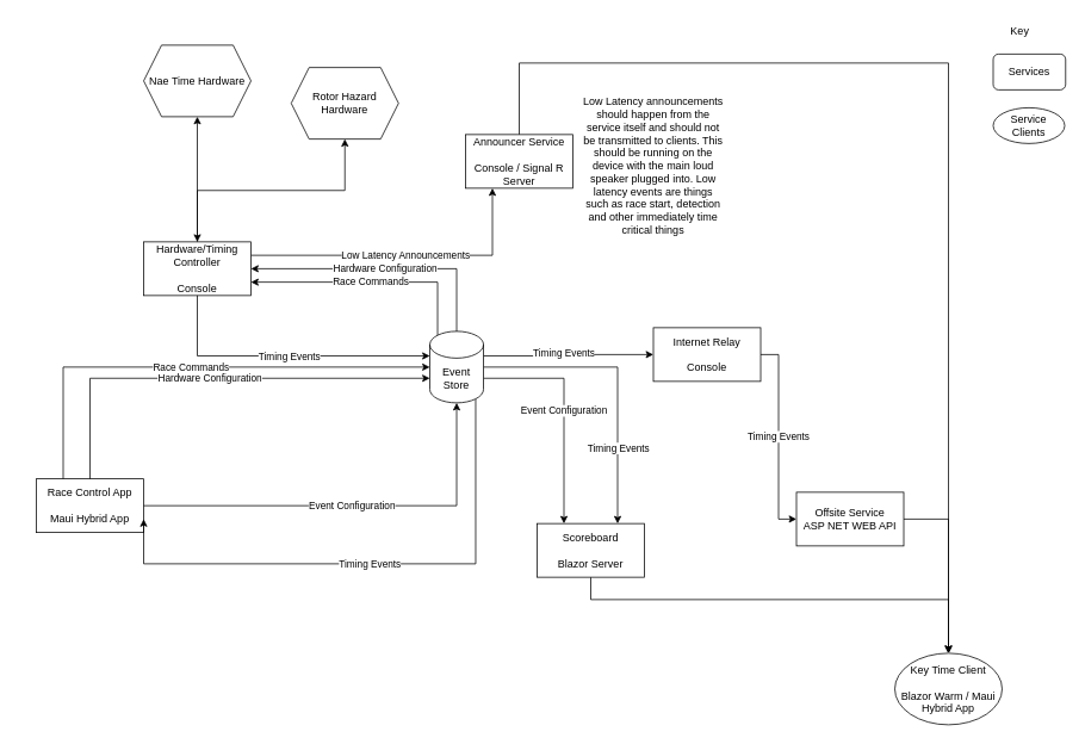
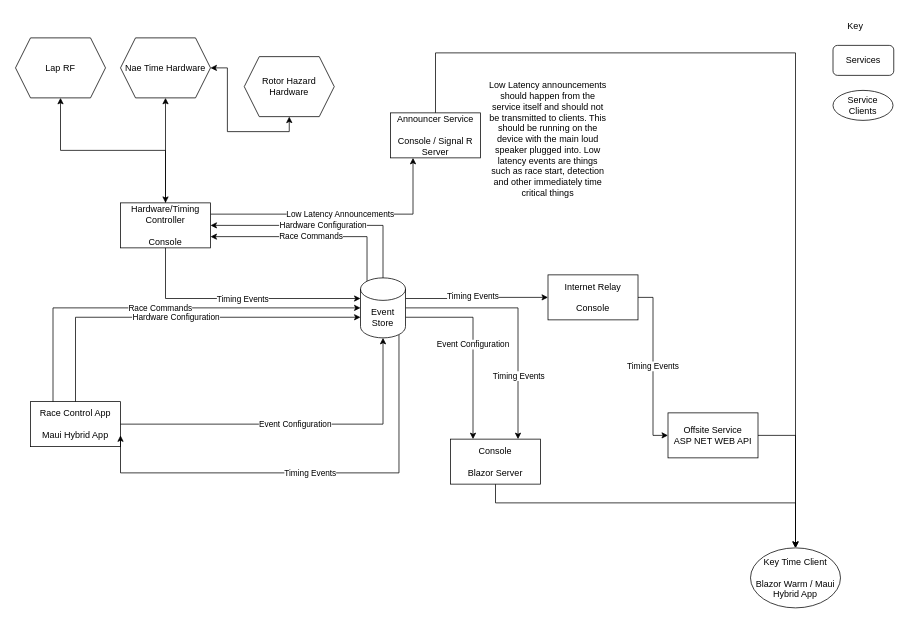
  <mxCell id="0" />
  <mxCell id="1" parent="0" />
- <mxCell id="3" style="edgeStyle=orthogonalEdgeStyle;rounded=0;orthogonalLoop=1;jettySize=auto;html=1;exitX=0.5;exitY=1;exitDx=0;exitDy=0;entryX=0.5;entryY=0;entryDx=0;entryDy=0;startArrow=classic;startFill=1;" edge="1" parent="1" source="35" target="7"><mxGeometry relative="1" as="geometry"><mxPoint x="330" y="160" as="sourcePoint" /></mxGeometry></mxCell>
+ <mxCell id="2" style="edgeStyle=orthogonalEdgeStyle;rounded=0;orthogonalLoop=1;jettySize=auto;html=1;exitX=0.5;exitY=1;exitDx=0;exitDy=0;entryX=0.5;entryY=0;entryDx=0;entryDy=0;startArrow=classic;startFill=1;" edge="1" parent="1" source="34" target="7"><mxGeometry relative="1" as="geometry" /></mxCell>
+ <mxCell id="3" style="edgeStyle=orthogonalEdgeStyle;rounded=0;orthogonalLoop=1;jettySize=auto;html=1;exitX=0.5;exitY=1;exitDx=0;exitDy=0;startArrow=classic;startFill=1;" edge="1" parent="1" source="35" target="36"><mxGeometry relative="1" as="geometry"><mxPoint x="330" y="160" as="sourcePoint" /></mxGeometry></mxCell>
  <mxCell id="4" value="Race Control App&lt;br&gt;&lt;br&gt;Maui Hybrid App" style="rounded=0;whiteSpace=wrap;html=1;" vertex="1" parent="1"><mxGeometry x="40" y="535" width="120" height="60" as="geometry" /></mxCell>
  <mxCell id="5" value="Low Latency Announcements" style="edgeStyle=orthogonalEdgeStyle;rounded=0;orthogonalLoop=1;jettySize=auto;html=1;exitX=1;exitY=0.25;exitDx=0;exitDy=0;entryX=0.25;entryY=1;entryDx=0;entryDy=0;" edge="1" parent="1" source="7" target="22"><mxGeometry relative="1" as="geometry" /></mxCell>
  <mxCell id="6" style="edgeStyle=orthogonalEdgeStyle;rounded=0;orthogonalLoop=1;jettySize=auto;html=1;exitX=0.5;exitY=0;exitDx=0;exitDy=0;entryX=0.5;entryY=1;entryDx=0;entryDy=0;" edge="1" parent="1" source="7" target="36"><mxGeometry relative="1" as="geometry" /></mxCell>
  <mxCell id="7" value="Hardware/Timing Controller&lt;br&gt;&lt;br&gt;Console" style="rounded=0;whiteSpace=wrap;html=1;" vertex="1" parent="1"><mxGeometry x="160" y="270" width="120" height="60" as="geometry" /></mxCell>
  <mxCell id="8" value="Hardware Configuration&lt;br&gt;" style="edgeStyle=orthogonalEdgeStyle;rounded=0;orthogonalLoop=1;jettySize=auto;html=1;exitX=0.5;exitY=0;exitDx=0;exitDy=0;exitPerimeter=0;entryX=1;entryY=0.5;entryDx=0;entryDy=0;" edge="1" parent="1" source="16" target="7"><mxGeometry relative="1" as="geometry" /></mxCell>
  <mxCell id="9" style="edgeStyle=orthogonalEdgeStyle;rounded=0;orthogonalLoop=1;jettySize=auto;html=1;exitX=1;exitY=0.5;exitDx=0;exitDy=0;exitPerimeter=0;entryX=0.75;entryY=0;entryDx=0;entryDy=0;" edge="1" parent="1" source="16" target="18"><mxGeometry relative="1" as="geometry" /></mxCell>
  <mxCell id="10" value="Timing Events" style="edgeLabel;html=1;align=center;verticalAlign=middle;resizable=0;points=[];" vertex="1" connectable="0" parent="9"><mxGeometry x="0.029" y="1" relative="1" as="geometry"><mxPoint x="-1" y="73" as="offset" /></mxGeometry></mxCell>
  <mxCell id="11" style="edgeStyle=orthogonalEdgeStyle;rounded=0;orthogonalLoop=1;jettySize=auto;html=1;exitX=1;exitY=0;exitDx=0;exitDy=27.5;exitPerimeter=0;entryX=0;entryY=0.5;entryDx=0;entryDy=0;" edge="1" parent="1" source="16" target="27"><mxGeometry relative="1" as="geometry" /></mxCell>
  <mxCell id="12" value="Timing Events" style="edgeLabel;html=1;align=center;verticalAlign=middle;resizable=0;points=[];" vertex="1" connectable="0" parent="11"><mxGeometry x="-0.071" y="4" relative="1" as="geometry"><mxPoint as="offset" /></mxGeometry></mxCell>
  <mxCell id="13" value="Timing Events&lt;br&gt;" style="edgeStyle=orthogonalEdgeStyle;rounded=0;orthogonalLoop=1;jettySize=auto;html=1;exitX=0.855;exitY=1;exitDx=0;exitDy=-4.35;exitPerimeter=0;entryX=1;entryY=0.75;entryDx=0;entryDy=0;" edge="1" parent="1" source="16" target="4"><mxGeometry relative="1" as="geometry"><Array as="points"><mxPoint x="531" y="630" /></Array></mxGeometry></mxCell>
  <mxCell id="14" value="Event Configuration&lt;br&gt;" style="edgeStyle=orthogonalEdgeStyle;rounded=0;orthogonalLoop=1;jettySize=auto;html=1;exitX=1;exitY=0;exitDx=0;exitDy=52.5;exitPerimeter=0;entryX=0.25;entryY=0;entryDx=0;entryDy=0;" edge="1" parent="1" source="16" target="18"><mxGeometry relative="1" as="geometry" /></mxCell>
  <mxCell id="15" value="Race Commands" style="edgeStyle=orthogonalEdgeStyle;rounded=0;orthogonalLoop=1;jettySize=auto;html=1;exitX=0.145;exitY=0;exitDx=0;exitDy=4.35;exitPerimeter=0;entryX=1;entryY=0.75;entryDx=0;entryDy=0;" edge="1" parent="1" source="16" target="7"><mxGeometry relative="1" as="geometry"><Array as="points"><mxPoint x="489" y="315" /></Array></mxGeometry></mxCell>
  <mxCell id="16" value="Event Store" style="shape=cylinder3;whiteSpace=wrap;html=1;boundedLbl=1;backgroundOutline=1;size=15;" vertex="1" parent="1"><mxGeometry x="480" y="370" width="60" height="80" as="geometry" /></mxCell>
  <mxCell id="17" style="edgeStyle=orthogonalEdgeStyle;rounded=0;orthogonalLoop=1;jettySize=auto;html=1;exitX=0.5;exitY=1;exitDx=0;exitDy=0;entryX=0.5;entryY=0;entryDx=0;entryDy=0;" edge="1" parent="1" source="18" target="37"><mxGeometry relative="1" as="geometry"><Array as="points"><mxPoint x="660" y="670" /><mxPoint x="1060" y="670" /></Array></mxGeometry></mxCell>
- <mxCell id="18" value="Scoreboard&lt;br&gt;&lt;br&gt;Blazor Server" style="rounded=0;whiteSpace=wrap;html=1;" vertex="1" parent="1"><mxGeometry x="600" y="585" width="120" height="60" as="geometry" /></mxCell>
+ <mxCell id="18" value="Console&lt;br&gt;&lt;br&gt;Blazor Server" style="rounded=0;whiteSpace=wrap;html=1;" vertex="1" parent="1"><mxGeometry x="600" y="585" width="120" height="60" as="geometry" /></mxCell>
  <mxCell id="19" value="Hardware Configuration&lt;br&gt;" style="edgeStyle=orthogonalEdgeStyle;rounded=0;orthogonalLoop=1;jettySize=auto;html=1;exitX=0.5;exitY=0;exitDx=0;exitDy=0;entryX=0;entryY=0;entryDx=0;entryDy=52.5;entryPerimeter=0;" edge="1" parent="1" source="4" target="16"><mxGeometry relative="1" as="geometry"><Array as="points"><mxPoint x="100" y="423" /></Array></mxGeometry></mxCell>
  <mxCell id="20" value="Race Commands" style="edgeStyle=orthogonalEdgeStyle;rounded=0;orthogonalLoop=1;jettySize=auto;html=1;exitX=0.25;exitY=0;exitDx=0;exitDy=0;entryX=0;entryY=0.5;entryDx=0;entryDy=0;entryPerimeter=0;" edge="1" parent="1" source="4" target="16"><mxGeometry relative="1" as="geometry"><Array as="points"><mxPoint x="70" y="410" /></Array></mxGeometry></mxCell>
  <mxCell id="21" style="edgeStyle=orthogonalEdgeStyle;rounded=0;orthogonalLoop=1;jettySize=auto;html=1;exitX=0.5;exitY=0;exitDx=0;exitDy=0;entryX=0.5;entryY=0;entryDx=0;entryDy=0;" edge="1" parent="1" source="22" target="37"><mxGeometry relative="1" as="geometry"><mxPoint x="1060" y="752.222" as="targetPoint" /><Array as="points"><mxPoint x="580" y="70" /><mxPoint x="1060" y="70" /></Array></mxGeometry></mxCell>
  <mxCell id="22" value="Announcer Service&lt;br&gt;&lt;br&gt;Console / Signal R Server" style="rounded=0;whiteSpace=wrap;html=1;" vertex="1" parent="1"><mxGeometry x="520" y="150" width="120" height="60" as="geometry" /></mxCell>
  <mxCell id="23" value="Low Latency announcements should happen from the service itself and should not be transmitted to clients. This should be running on the device with the main loud speaker plugged into. Low latency events are things such as race start, detection and other immediately time critical things" style="text;html=1;strokeColor=none;fillColor=none;align=center;verticalAlign=middle;whiteSpace=wrap;rounded=0;" vertex="1" parent="1"><mxGeometry x="650" y="120" width="160" height="130" as="geometry" /></mxCell>
  <mxCell id="24" style="edgeStyle=orthogonalEdgeStyle;rounded=0;orthogonalLoop=1;jettySize=auto;html=1;exitX=0.5;exitY=1;exitDx=0;exitDy=0;entryX=0;entryY=0;entryDx=0;entryDy=27.5;entryPerimeter=0;" edge="1" parent="1" source="7" target="16"><mxGeometry relative="1" as="geometry" /></mxCell>
  <mxCell id="25" value="Timing Events" style="edgeLabel;html=1;align=center;verticalAlign=middle;resizable=0;points=[];" vertex="1" connectable="0" parent="24"><mxGeometry x="0.039" relative="1" as="geometry"><mxPoint as="offset" /></mxGeometry></mxCell>
  <mxCell id="26" value="Timing Events" style="edgeStyle=orthogonalEdgeStyle;rounded=0;orthogonalLoop=1;jettySize=auto;html=1;exitX=1;exitY=0.5;exitDx=0;exitDy=0;entryX=0;entryY=0.5;entryDx=0;entryDy=0;" edge="1" parent="1" source="27" target="29"><mxGeometry relative="1" as="geometry"><mxPoint x="990" y="426" as="targetPoint" /></mxGeometry></mxCell>
  <mxCell id="27" value="Internet Relay&lt;br&gt;&lt;br&gt;Console" style="rounded=0;whiteSpace=wrap;html=1;" vertex="1" parent="1"><mxGeometry x="730" y="366" width="120" height="60" as="geometry" /></mxCell>
  <mxCell id="28" style="edgeStyle=orthogonalEdgeStyle;rounded=0;orthogonalLoop=1;jettySize=auto;html=1;exitX=1;exitY=0.5;exitDx=0;exitDy=0;entryX=0.5;entryY=0;entryDx=0;entryDy=0;" edge="1" parent="1" source="29" target="37"><mxGeometry relative="1" as="geometry"><mxPoint x="1270" y="545" as="targetPoint" /></mxGeometry></mxCell>
  <mxCell id="29" value="Offsite Service&lt;br&gt;ASP NET WEB API" style="rounded=0;whiteSpace=wrap;html=1;" vertex="1" parent="1"><mxGeometry x="890" y="550" width="120" height="60" as="geometry" /></mxCell>
  <mxCell id="30" value="Event Configuration" style="edgeStyle=orthogonalEdgeStyle;rounded=0;orthogonalLoop=1;jettySize=auto;html=1;exitX=1;exitY=0.5;exitDx=0;exitDy=0;entryX=0.5;entryY=1;entryDx=0;entryDy=0;entryPerimeter=0;" edge="1" parent="1" source="4" target="16"><mxGeometry relative="1" as="geometry" /></mxCell>
  <mxCell id="31" value="Services" style="whiteSpace=wrap;html=1;rounded=1;" vertex="1" parent="1"><mxGeometry x="1110" y="60" width="81" height="40" as="geometry" /></mxCell>
  <mxCell id="32" value="Service Clients" style="ellipse;whiteSpace=wrap;html=1;" vertex="1" parent="1"><mxGeometry x="1110" y="120" width="80" height="40" as="geometry" /></mxCell>
  <mxCell id="33" value="Key" style="text;html=1;strokeColor=none;fillColor=none;align=center;verticalAlign=middle;whiteSpace=wrap;rounded=0;" vertex="1" parent="1"><mxGeometry x="1110" y="20" width="60" height="30" as="geometry" /></mxCell>
+ <mxCell id="34" value="Lap RF" style="shape=hexagon;perimeter=hexagonPerimeter2;whiteSpace=wrap;html=1;fixedSize=1;" vertex="1" parent="1"><mxGeometry x="20" y="50" width="120" height="80" as="geometry" /></mxCell>
  <mxCell id="35" value="Rotor Hazard Hardware" style="shape=hexagon;perimeter=hexagonPerimeter2;whiteSpace=wrap;html=1;fixedSize=1;" vertex="1" parent="1"><mxGeometry x="325" y="75" width="120" height="80" as="geometry" /></mxCell>
  <mxCell id="36" value="Nae Time Hardware" style="shape=hexagon;perimeter=hexagonPerimeter2;whiteSpace=wrap;html=1;fixedSize=1;" vertex="1" parent="1"><mxGeometry x="160" y="50" width="120" height="80" as="geometry" /></mxCell>
  <mxCell id="37" value="Key Time Client&lt;br&gt;&lt;br&gt;Blazor Warm / Maui Hybrid App" style="ellipse;whiteSpace=wrap;html=1;" vertex="1" parent="1"><mxGeometry x="1000" y="730" width="120" height="80" as="geometry" /></mxCell>
